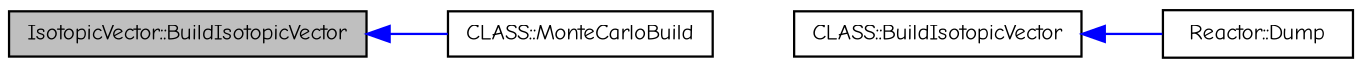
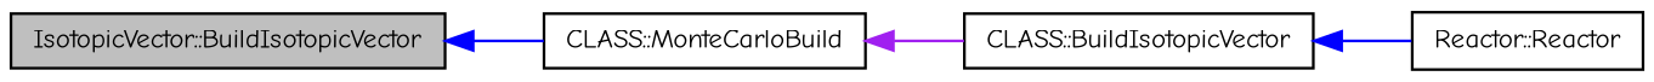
  digraph {
    fontname="Comic Neue"
    rankdir=LR
    node [color=black fillcolor=white fontname="Comic Neue" fontsize=10 shape=record style=filled]
    edge [color=blue dir=back fontname="Comic Neue" fontsize=10 labelfontname=Helvetica labelfontsize=10 style=solid]
    n1 [fillcolor=grey75 fontcolor=black height=0.2 label="IsotopicVector::BuildIsotopicVector" width=0.4]
    n2 [height=0.2 label="CLASS::MonteCarloBuild" width=0.4]
    n3 [height=0.2 label="CLASS::BuildIsotopicVector" width=0.4]
-   n4 [height=0.2 label="Reactor::Dump" width=0.4]
+   n4 [height=0.2 label="Reactor::Reactor" width=0.4]
    n1 -> n2
+   n2 -> n3 [color=purple]
    n3 -> n4
  }
